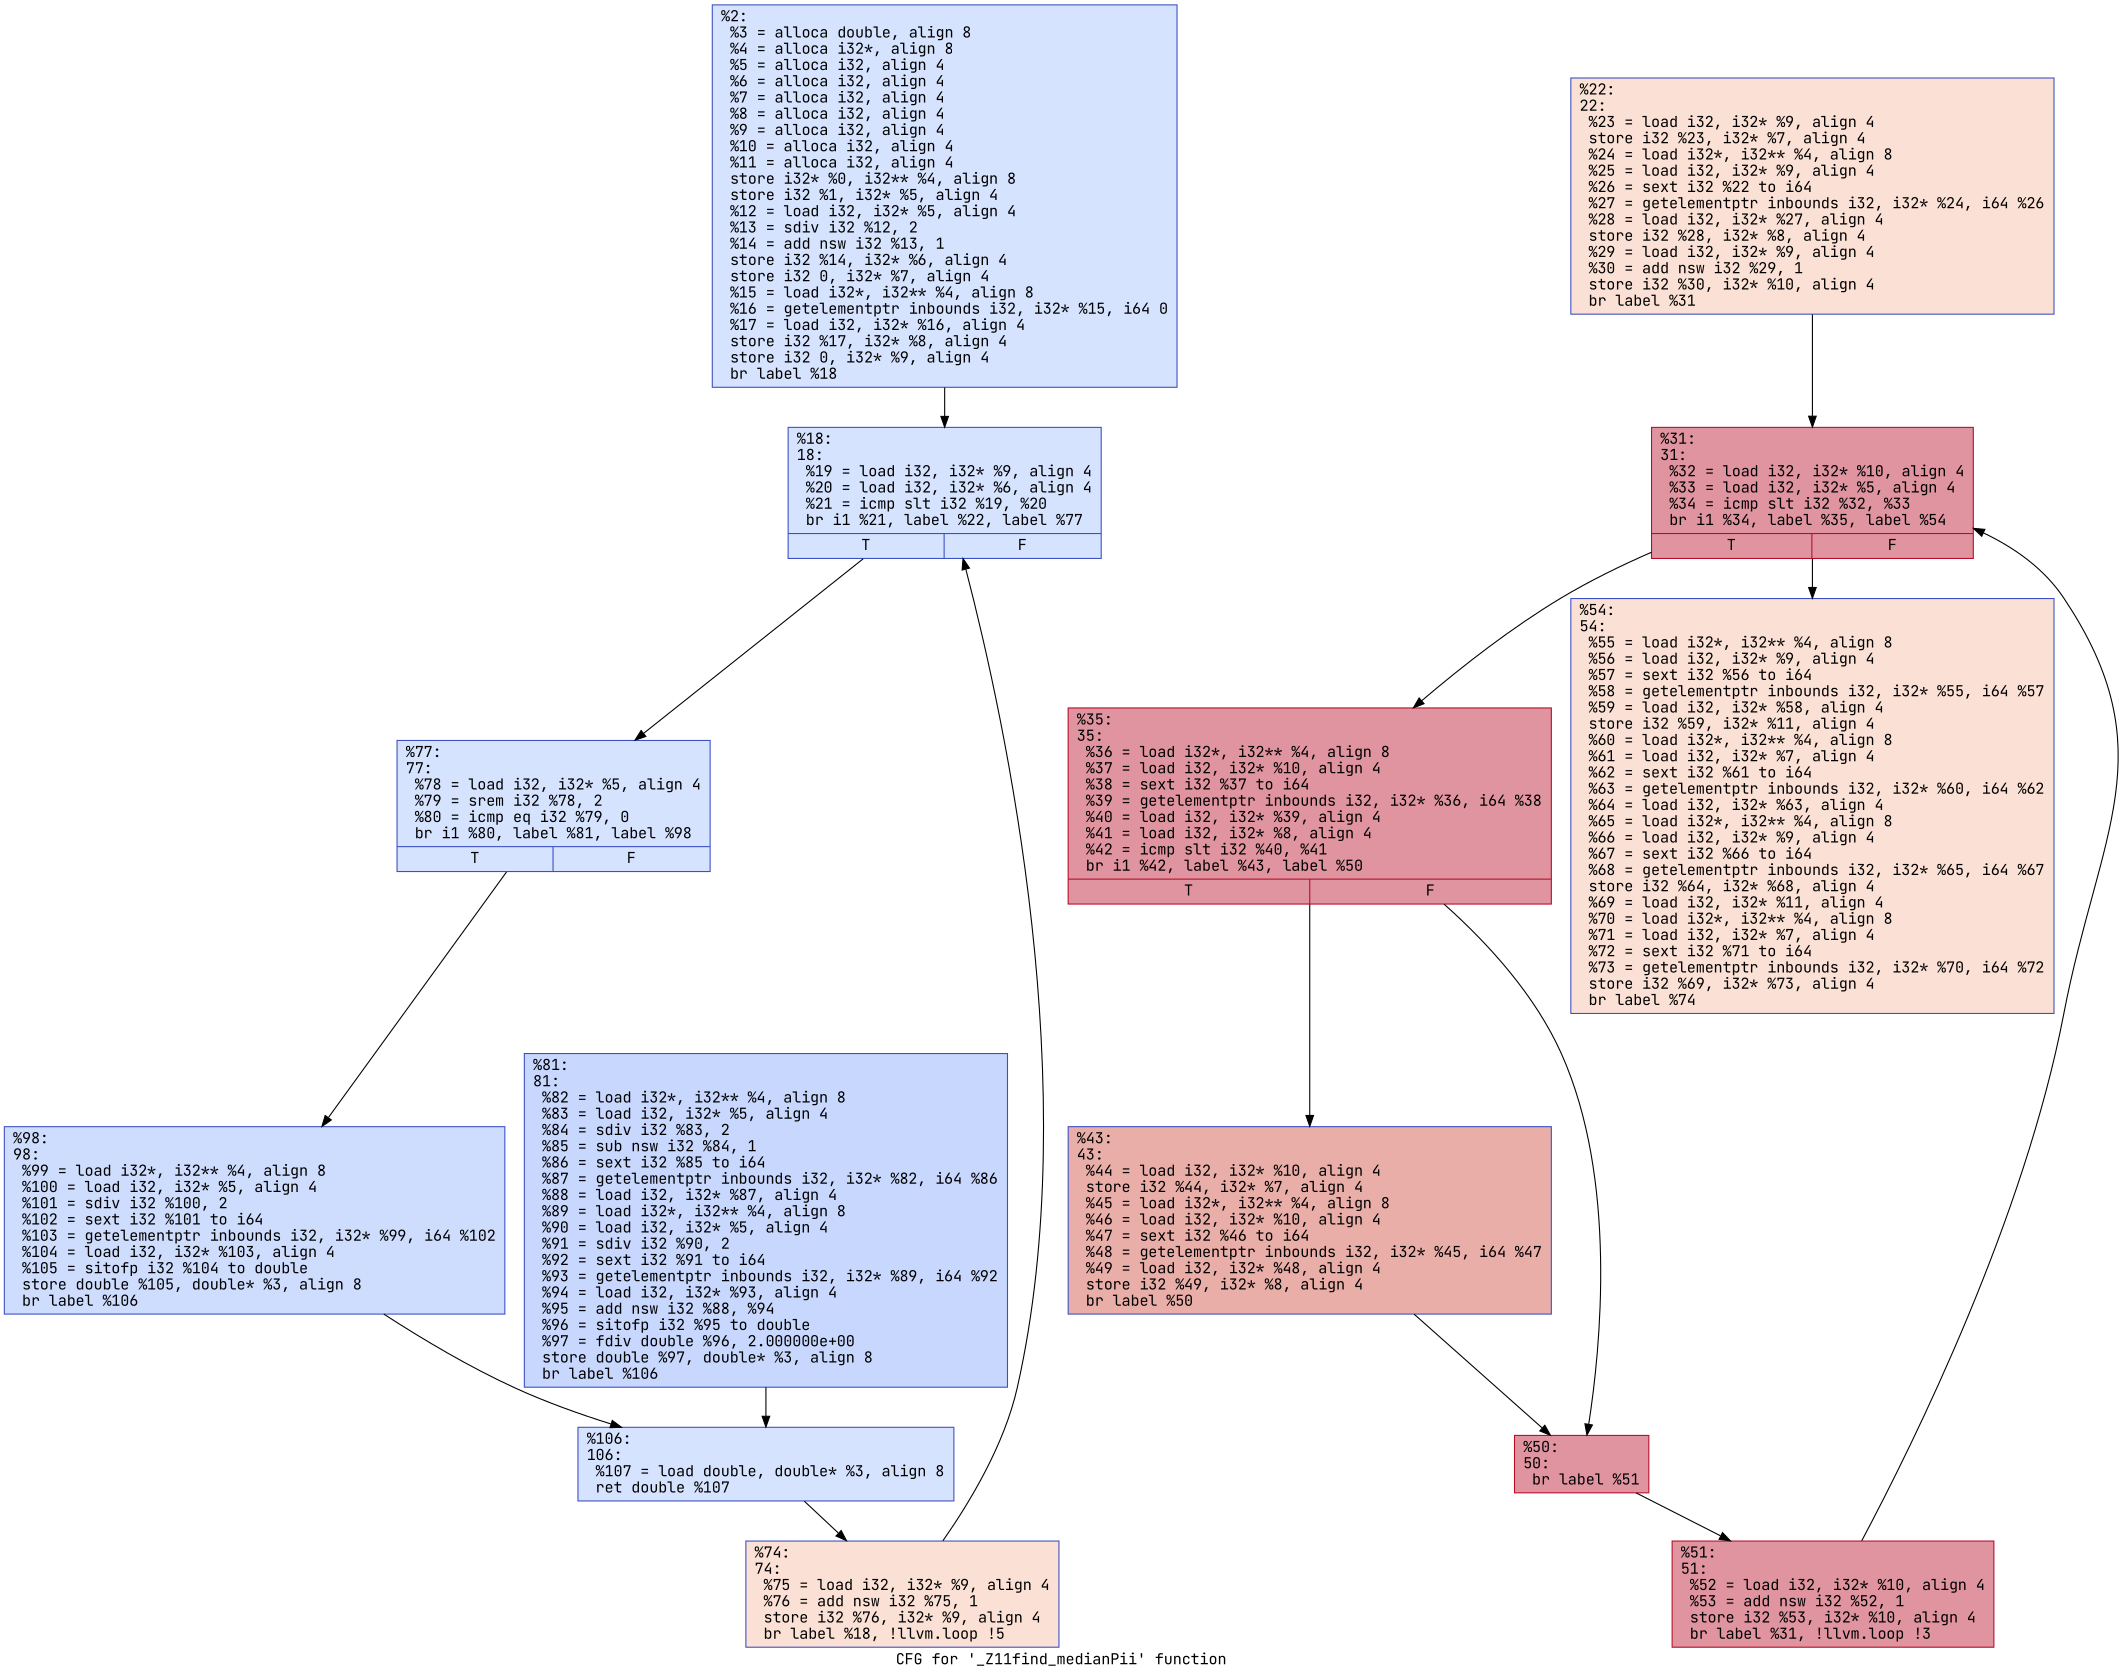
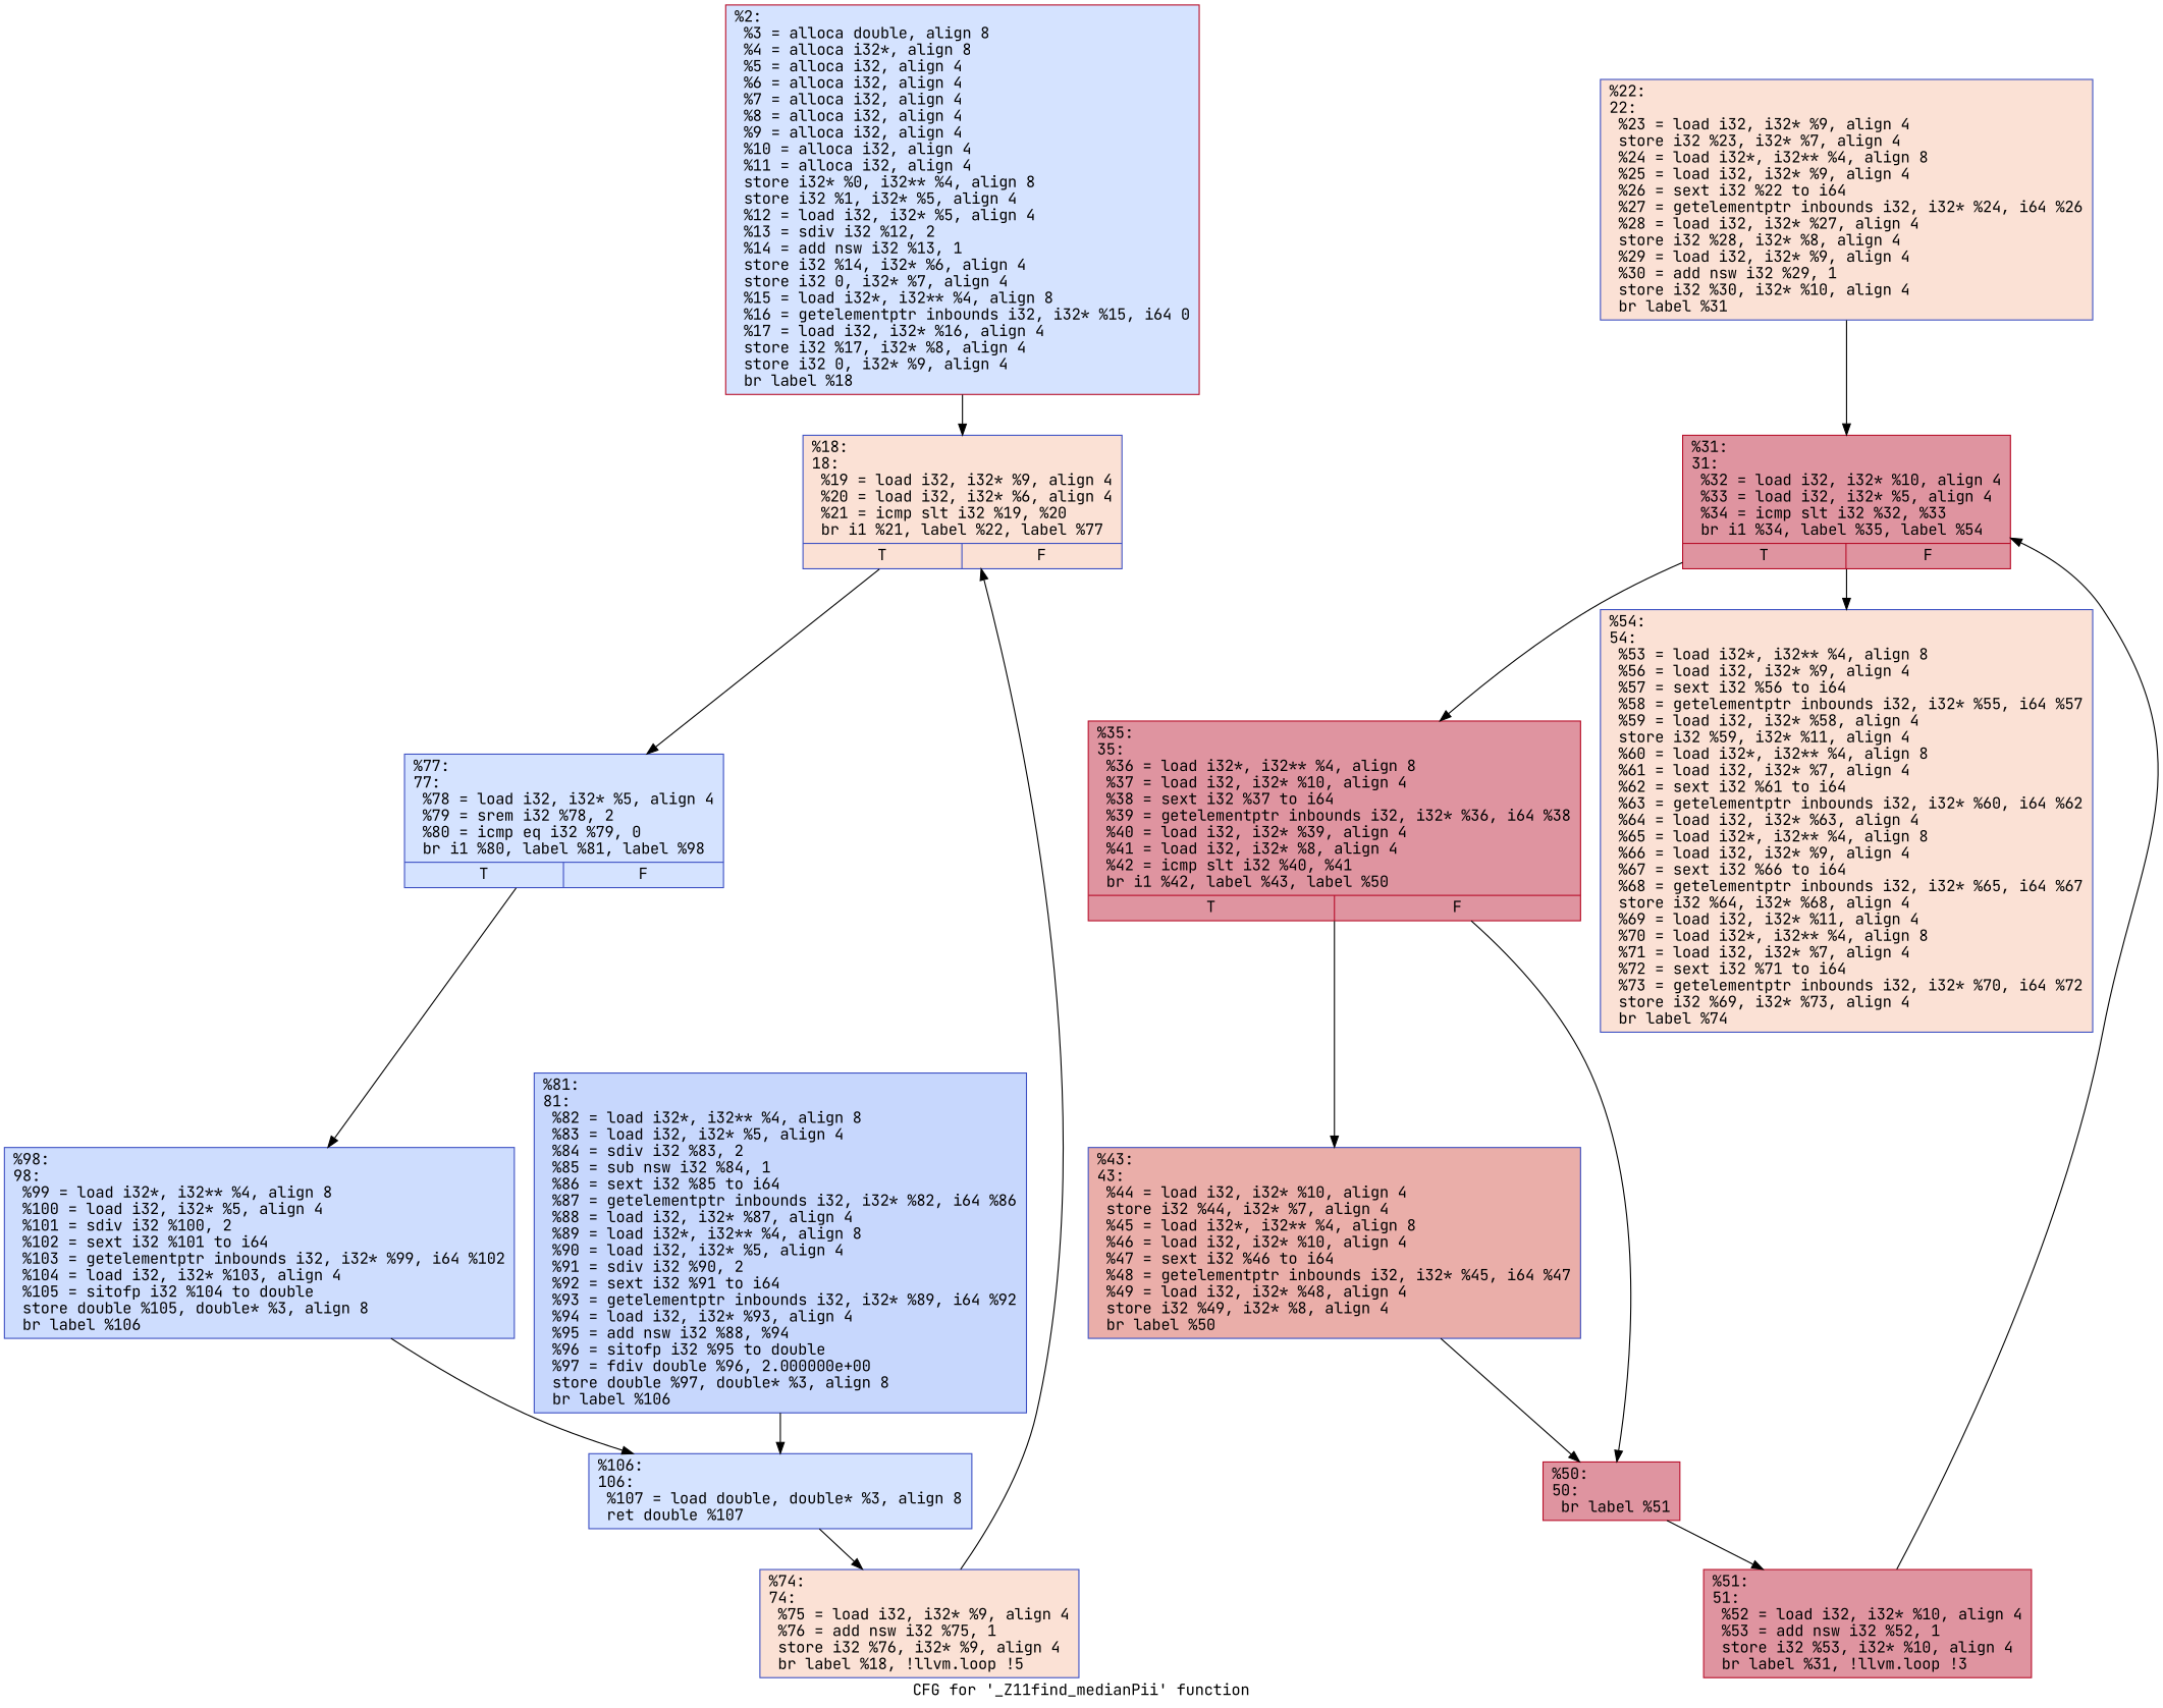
  digraph {
    fontname="JetBrains Mono"
    label="CFG for '_Z11find_medianPii' function"
    node [color="#3d50c3ff" fillcolor="#f7bca170" fontname="JetBrains Mono" shape=record style=filled]
    edge [fontname="JetBrains Mono"]
-   n1 [fillcolor="#a1c0ff70" label="{%2:\l  %3 = alloca double, align 8\l  %4 = alloca i32*, align 8\l  %5 = alloca i32, align 4\l  %6 = alloca i32, align 4\l  %7 = alloca i32, align 4\l  %8 = alloca i32, align 4\l  %9 = alloca i32, align 4\l  %10 = alloca i32, align 4\l  %11 = alloca i32, align 4\l  store i32* %0, i32** %4, align 8\l  store i32 %1, i32* %5, align 4\l  %12 = load i32, i32* %5, align 4\l  %13 = sdiv i32 %12, 2\l  %14 = add nsw i32 %13, 1\l  store i32 %14, i32* %6, align 4\l  store i32 0, i32* %7, align 4\l  %15 = load i32*, i32** %4, align 8\l  %16 = getelementptr inbounds i32, i32* %15, i64 0\l  %17 = load i32, i32* %16, align 4\l  store i32 %17, i32* %8, align 4\l  store i32 0, i32* %9, align 4\l  br label %18\l}"]
-   n2 [fillcolor="#a1c0ff70" label="{%18:\l18:                                               \l  %19 = load i32, i32* %9, align 4\l  %20 = load i32, i32* %6, align 4\l  %21 = icmp slt i32 %19, %20\l  br i1 %21, label %22, label %77\l|{<s0>T|<s1>F}}"]
+   n1 [color="#b70d28ff" fillcolor="#a1c0ff70" label="{%2:\l  %3 = alloca double, align 8\l  %4 = alloca i32*, align 8\l  %5 = alloca i32, align 4\l  %6 = alloca i32, align 4\l  %7 = alloca i32, align 4\l  %8 = alloca i32, align 4\l  %9 = alloca i32, align 4\l  %10 = alloca i32, align 4\l  %11 = alloca i32, align 4\l  store i32* %0, i32** %4, align 8\l  store i32 %1, i32* %5, align 4\l  %12 = load i32, i32* %5, align 4\l  %13 = sdiv i32 %12, 2\l  %14 = add nsw i32 %13, 1\l  store i32 %14, i32* %6, align 4\l  store i32 0, i32* %7, align 4\l  %15 = load i32*, i32** %4, align 8\l  %16 = getelementptr inbounds i32, i32* %15, i64 0\l  %17 = load i32, i32* %16, align 4\l  store i32 %17, i32* %8, align 4\l  store i32 0, i32* %9, align 4\l  br label %18\l}"]
+   n2 [label="{%18:\l18:                                               \l  %19 = load i32, i32* %9, align 4\l  %20 = load i32, i32* %6, align 4\l  %21 = icmp slt i32 %19, %20\l  br i1 %21, label %22, label %77\l|{<s0>T|<s1>F}}"]
    n3 [fillcolor="#a1c0ff70" label="{%77:\l77:                                               \l  %78 = load i32, i32* %5, align 4\l  %79 = srem i32 %78, 2\l  %80 = icmp eq i32 %79, 0\l  br i1 %80, label %81, label %98\l|{<s0>T|<s1>F}}"]
    n4 [label="{%22:\l22:                                               \l  %23 = load i32, i32* %9, align 4\l  store i32 %23, i32* %7, align 4\l  %24 = load i32*, i32** %4, align 8\l  %25 = load i32, i32* %9, align 4\l  %26 = sext i32 %22 to i64\l  %27 = getelementptr inbounds i32, i32* %24, i64 %26\l  %28 = load i32, i32* %27, align 4\l  store i32 %28, i32* %8, align 4\l  %29 = load i32, i32* %9, align 4\l  %30 = add nsw i32 %29, 1\l  store i32 %30, i32* %10, align 4\l  br label %31\l}"]
    n5 [color="#b70d28ff" fillcolor="#b70d2870" label="{%31:\l31:                                               \l  %32 = load i32, i32* %10, align 4\l  %33 = load i32, i32* %5, align 4\l  %34 = icmp slt i32 %32, %33\l  br i1 %34, label %35, label %54\l|{<s0>T|<s1>F}}"]
    n6 [fillcolor="#8fb1fe70" label="{%98:\l98:                                               \l  %99 = load i32*, i32** %4, align 8\l  %100 = load i32, i32* %5, align 4\l  %101 = sdiv i32 %100, 2\l  %102 = sext i32 %101 to i64\l  %103 = getelementptr inbounds i32, i32* %99, i64 %102\l  %104 = load i32, i32* %103, align 4\l  %105 = sitofp i32 %104 to double\l  store double %105, double* %3, align 8\l  br label %106\l}"]
    n7 [color="#b70d28ff" fillcolor="#b70d2870" label="{%35:\l35:                                               \l  %36 = load i32*, i32** %4, align 8\l  %37 = load i32, i32* %10, align 4\l  %38 = sext i32 %37 to i64\l  %39 = getelementptr inbounds i32, i32* %36, i64 %38\l  %40 = load i32, i32* %39, align 4\l  %41 = load i32, i32* %8, align 4\l  %42 = icmp slt i32 %40, %41\l  br i1 %42, label %43, label %50\l|{<s0>T|<s1>F}}"]
-   n8 [label="{%54:\l54:                                               \l  %55 = load i32*, i32** %4, align 8\l  %56 = load i32, i32* %9, align 4\l  %57 = sext i32 %56 to i64\l  %58 = getelementptr inbounds i32, i32* %55, i64 %57\l  %59 = load i32, i32* %58, align 4\l  store i32 %59, i32* %11, align 4\l  %60 = load i32*, i32** %4, align 8\l  %61 = load i32, i32* %7, align 4\l  %62 = sext i32 %61 to i64\l  %63 = getelementptr inbounds i32, i32* %60, i64 %62\l  %64 = load i32, i32* %63, align 4\l  %65 = load i32*, i32** %4, align 8\l  %66 = load i32, i32* %9, align 4\l  %67 = sext i32 %66 to i64\l  %68 = getelementptr inbounds i32, i32* %65, i64 %67\l  store i32 %64, i32* %68, align 4\l  %69 = load i32, i32* %11, align 4\l  %70 = load i32*, i32** %4, align 8\l  %71 = load i32, i32* %7, align 4\l  %72 = sext i32 %71 to i64\l  %73 = getelementptr inbounds i32, i32* %70, i64 %72\l  store i32 %69, i32* %73, align 4\l  br label %74\l}"]
+   n8 [label="{%54:\l54:                                               \l  %53 = load i32*, i32** %4, align 8\l  %56 = load i32, i32* %9, align 4\l  %57 = sext i32 %56 to i64\l  %58 = getelementptr inbounds i32, i32* %55, i64 %57\l  %59 = load i32, i32* %58, align 4\l  store i32 %59, i32* %11, align 4\l  %60 = load i32*, i32** %4, align 8\l  %61 = load i32, i32* %7, align 4\l  %62 = sext i32 %61 to i64\l  %63 = getelementptr inbounds i32, i32* %60, i64 %62\l  %64 = load i32, i32* %63, align 4\l  %65 = load i32*, i32** %4, align 8\l  %66 = load i32, i32* %9, align 4\l  %67 = sext i32 %66 to i64\l  %68 = getelementptr inbounds i32, i32* %65, i64 %67\l  store i32 %64, i32* %68, align 4\l  %69 = load i32, i32* %11, align 4\l  %70 = load i32*, i32** %4, align 8\l  %71 = load i32, i32* %7, align 4\l  %72 = sext i32 %71 to i64\l  %73 = getelementptr inbounds i32, i32* %70, i64 %72\l  store i32 %69, i32* %73, align 4\l  br label %74\l}"]
    n9 [fillcolor="#81a4fb70" label="{%81:\l81:                                               \l  %82 = load i32*, i32** %4, align 8\l  %83 = load i32, i32* %5, align 4\l  %84 = sdiv i32 %83, 2\l  %85 = sub nsw i32 %84, 1\l  %86 = sext i32 %85 to i64\l  %87 = getelementptr inbounds i32, i32* %82, i64 %86\l  %88 = load i32, i32* %87, align 4\l  %89 = load i32*, i32** %4, align 8\l  %90 = load i32, i32* %5, align 4\l  %91 = sdiv i32 %90, 2\l  %92 = sext i32 %91 to i64\l  %93 = getelementptr inbounds i32, i32* %89, i64 %92\l  %94 = load i32, i32* %93, align 4\l  %95 = add nsw i32 %88, %94\l  %96 = sitofp i32 %95 to double\l  %97 = fdiv double %96, 2.000000e+00\l  store double %97, double* %3, align 8\l  br label %106\l}"]
    n10 [fillcolor="#a1c0ff70" label="{%106:\l106:                                              \l  %107 = load double, double* %3, align 8\l  ret double %107\l}"]
    n11 [fillcolor="#d0473d70" label="{%43:\l43:                                               \l  %44 = load i32, i32* %10, align 4\l  store i32 %44, i32* %7, align 4\l  %45 = load i32*, i32** %4, align 8\l  %46 = load i32, i32* %10, align 4\l  %47 = sext i32 %46 to i64\l  %48 = getelementptr inbounds i32, i32* %45, i64 %47\l  %49 = load i32, i32* %48, align 4\l  store i32 %49, i32* %8, align 4\l  br label %50\l}"]
    n12 [color="#b70d28ff" fillcolor="#b70d2870" label="{%50:\l50:                                               \l  br label %51\l}"]
    n13 [color="#b70d28ff" fillcolor="#b70d2870" label="{%51:\l51:                                               \l  %52 = load i32, i32* %10, align 4\l  %53 = add nsw i32 %52, 1\l  store i32 %53, i32* %10, align 4\l  br label %31, !llvm.loop !3\l}"]
    n14 [label="{%74:\l74:                                               \l  %75 = load i32, i32* %9, align 4\l  %76 = add nsw i32 %75, 1\l  store i32 %76, i32* %9, align 4\l  br label %18, !llvm.loop !5\l}"]
    n1 -> n2
    n2 -> n3
    n3 -> n6
    n4 -> n5
    n5 -> n7
    n5 -> n8
    n6 -> n10
    n7 -> n11
    n7 -> n12
    n9 -> n10
    n10 -> n14
    n11 -> n12
    n12 -> n13
    n13 -> n5
    n14 -> n2
  }
